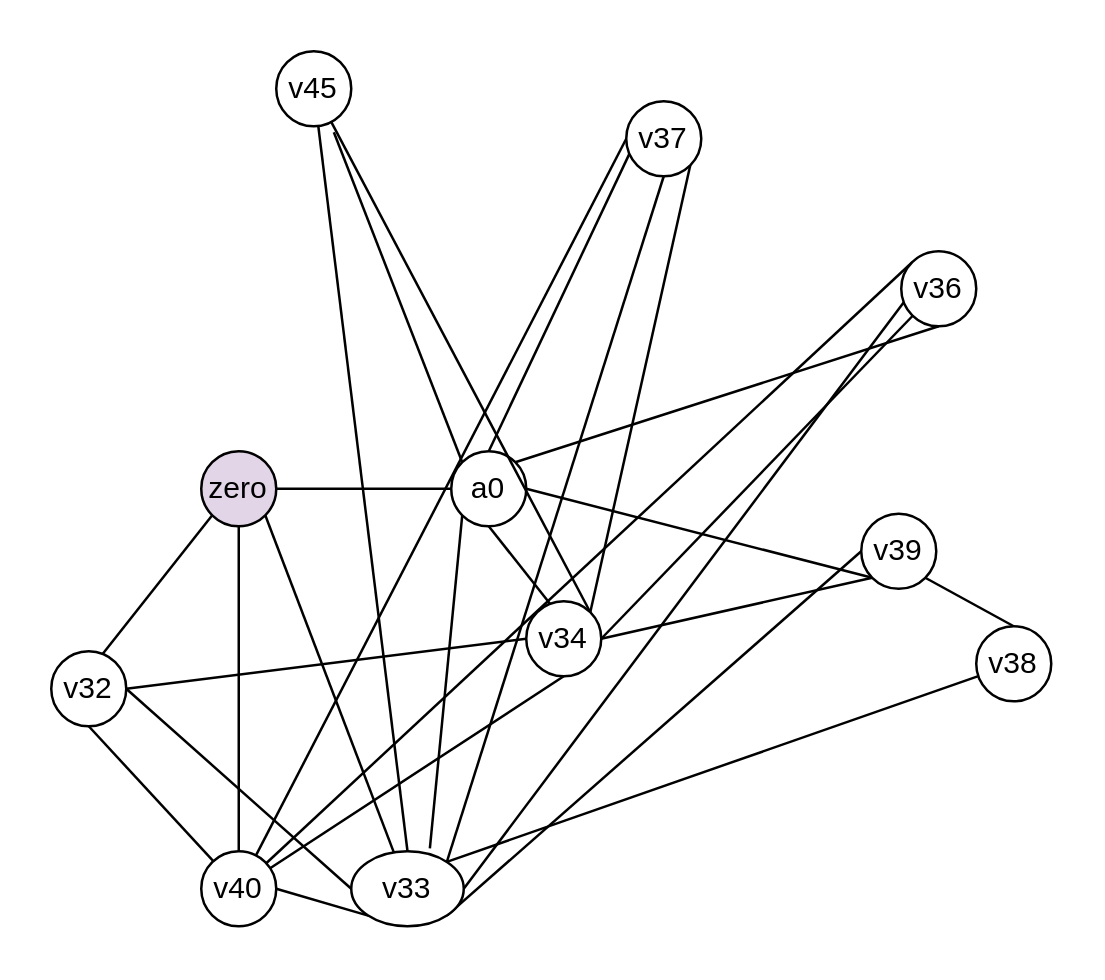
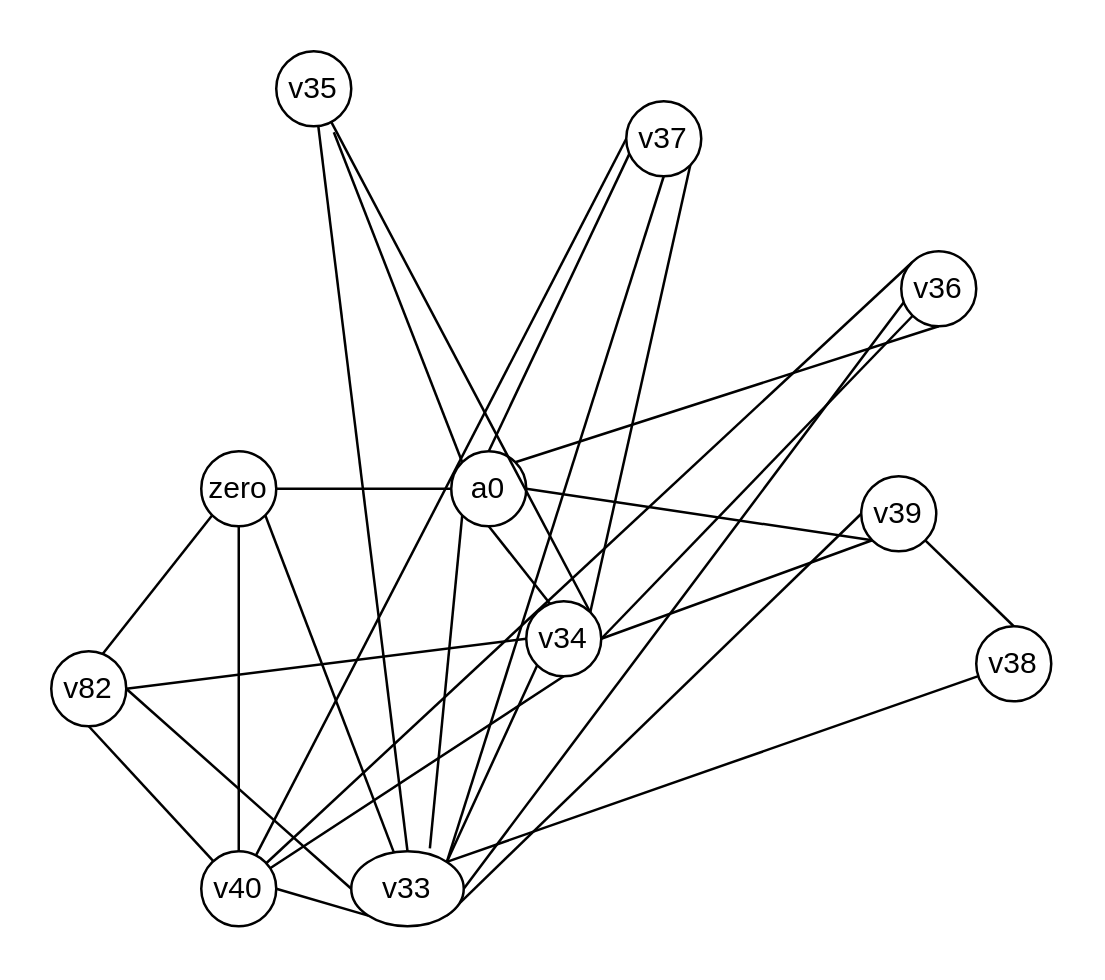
  <mxCell id="0" />
  <mxCell id="1" parent="0" />
  <mxCell id="2" style="edgeStyle=none;rounded=0;orthogonalLoop=1;jettySize=auto;html=1;exitX=0;exitY=1;exitDx=0;exitDy=0;entryX=0.699;entryY=-0.038;entryDx=0;entryDy=0;entryPerimeter=0;endArrow=none;endFill=0;" edge="1" parent="1" source="8" target="32"><mxGeometry relative="1" as="geometry" /></mxCell>
  <mxCell id="3" style="edgeStyle=none;rounded=0;orthogonalLoop=1;jettySize=auto;html=1;exitX=0.5;exitY=1;exitDx=0;exitDy=0;entryX=0.333;entryY=0.054;entryDx=0;entryDy=0;entryPerimeter=0;endArrow=none;endFill=0;" edge="1" parent="1" source="8" target="24"><mxGeometry relative="1" as="geometry" /></mxCell>
  <mxCell id="4" style="edgeStyle=none;rounded=0;orthogonalLoop=1;jettySize=auto;html=1;exitX=0;exitY=0;exitDx=0;exitDy=0;entryX=0.768;entryY=1.079;entryDx=0;entryDy=0;entryPerimeter=0;endArrow=none;endFill=0;" edge="1" parent="1" source="8" target="16"><mxGeometry relative="1" as="geometry" /></mxCell>
  <mxCell id="5" style="edgeStyle=none;rounded=0;orthogonalLoop=1;jettySize=auto;html=1;exitX=1;exitY=0;exitDx=0;exitDy=0;entryX=0.5;entryY=1;entryDx=0;entryDy=0;endArrow=none;endFill=0;" edge="1" parent="1" source="8" target="15"><mxGeometry relative="1" as="geometry" /></mxCell>
  <mxCell id="6" style="edgeStyle=none;rounded=0;orthogonalLoop=1;jettySize=auto;html=1;exitX=1;exitY=0.5;exitDx=0;exitDy=0;entryX=0;entryY=1;entryDx=0;entryDy=0;endArrow=none;endFill=0;" edge="1" parent="1" source="8" target="33"><mxGeometry relative="1" as="geometry" /></mxCell>
  <mxCell id="7" style="edgeStyle=none;rounded=0;orthogonalLoop=1;jettySize=auto;html=1;exitX=0.5;exitY=0;exitDx=0;exitDy=0;entryX=0.051;entryY=0.682;entryDx=0;entryDy=0;entryPerimeter=0;endArrow=none;endFill=0;" edge="1" parent="1" source="8" target="18"><mxGeometry relative="1" as="geometry" /></mxCell>
  <mxCell id="8" value="a0" style="ellipse;whiteSpace=wrap;html=1;aspect=fixed;" vertex="1" parent="1"><mxGeometry x="180" y="180" width="30" height="30" as="geometry" /></mxCell>
  <mxCell id="9" style="rounded=0;orthogonalLoop=1;jettySize=auto;html=1;exitX=1;exitY=0.5;exitDx=0;exitDy=0;entryX=0;entryY=0.5;entryDx=0;entryDy=0;endArrow=none;endFill=0;" edge="1" parent="1" source="13" target="8"><mxGeometry relative="1" as="geometry" /></mxCell>
  <mxCell id="10" style="edgeStyle=none;rounded=0;orthogonalLoop=1;jettySize=auto;html=1;exitX=0;exitY=1;exitDx=0;exitDy=0;entryX=0.685;entryY=0.038;entryDx=0;entryDy=0;entryPerimeter=0;endArrow=none;endFill=0;" edge="1" parent="1" source="13" target="40"><mxGeometry relative="1" as="geometry" /></mxCell>
  <mxCell id="11" style="edgeStyle=none;rounded=0;orthogonalLoop=1;jettySize=auto;html=1;exitX=1;exitY=1;exitDx=0;exitDy=0;endArrow=none;endFill=0;" edge="1" parent="1" source="13" target="32"><mxGeometry relative="1" as="geometry" /></mxCell>
  <mxCell id="12" style="edgeStyle=none;rounded=0;orthogonalLoop=1;jettySize=auto;html=1;exitX=0.5;exitY=1;exitDx=0;exitDy=0;entryX=0.5;entryY=0;entryDx=0;entryDy=0;endArrow=none;endFill=0;" edge="1" parent="1" source="13" target="34"><mxGeometry relative="1" as="geometry" /></mxCell>
- <mxCell id="13" value="zero" style="ellipse;whiteSpace=wrap;html=1;aspect=fixed;fillColor=#e1d5e7;" vertex="1" parent="1"><mxGeometry x="80" y="180" width="30" height="30" as="geometry" /></mxCell>
+ <mxCell id="13" value="zero" style="ellipse;whiteSpace=wrap;html=1;aspect=fixed;" vertex="1" parent="1"><mxGeometry x="80" y="180" width="30" height="30" as="geometry" /></mxCell>
  <mxCell id="14" style="edgeStyle=none;rounded=0;orthogonalLoop=1;jettySize=auto;html=1;exitX=0;exitY=0;exitDx=0;exitDy=0;endArrow=none;endFill=0;" edge="1" parent="1" source="15" target="34"><mxGeometry relative="1" as="geometry" /></mxCell>
  <mxCell id="15" value="v36" style="ellipse;whiteSpace=wrap;html=1;aspect=fixed;" vertex="1" parent="1"><mxGeometry x="360" y="100" width="30" height="30" as="geometry" /></mxCell>
- <mxCell id="16" value="v45" style="ellipse;whiteSpace=wrap;html=1;aspect=fixed;" vertex="1" parent="1"><mxGeometry x="110" y="20" width="30" height="30" as="geometry" /></mxCell>
+ <mxCell id="16" value="v35" style="ellipse;whiteSpace=wrap;html=1;aspect=fixed;" vertex="1" parent="1"><mxGeometry x="110" y="20" width="30" height="30" as="geometry" /></mxCell>
  <mxCell id="17" style="edgeStyle=none;rounded=0;orthogonalLoop=1;jettySize=auto;html=1;exitX=0;exitY=0.5;exitDx=0;exitDy=0;endArrow=none;endFill=0;" edge="1" parent="1" source="18" target="34"><mxGeometry relative="1" as="geometry" /></mxCell>
  <mxCell id="18" value="v37" style="ellipse;whiteSpace=wrap;html=1;aspect=fixed;" vertex="1" parent="1"><mxGeometry x="250" y="40" width="30" height="30" as="geometry" /></mxCell>
  <mxCell id="19" style="edgeStyle=none;rounded=0;orthogonalLoop=1;jettySize=auto;html=1;exitX=1;exitY=0;exitDx=0;exitDy=0;endArrow=none;endFill=0;" edge="1" parent="1" source="24" target="16"><mxGeometry relative="1" as="geometry" /></mxCell>
  <mxCell id="20" style="edgeStyle=none;rounded=0;orthogonalLoop=1;jettySize=auto;html=1;exitX=1;exitY=0.5;exitDx=0;exitDy=0;endArrow=none;endFill=0;" edge="1" parent="1" source="24" target="15"><mxGeometry relative="1" as="geometry" /></mxCell>
  <mxCell id="21" style="edgeStyle=none;rounded=0;orthogonalLoop=1;jettySize=auto;html=1;exitX=1;exitY=0;exitDx=0;exitDy=0;entryX=1;entryY=1;entryDx=0;entryDy=0;endArrow=none;endFill=0;" edge="1" parent="1" source="24" target="18"><mxGeometry relative="1" as="geometry" /></mxCell>
  <mxCell id="22" style="edgeStyle=none;rounded=0;orthogonalLoop=1;jettySize=auto;html=1;exitX=1;exitY=0.5;exitDx=0;exitDy=0;entryX=0;entryY=1;entryDx=0;entryDy=0;endArrow=none;endFill=0;" edge="1" parent="1" source="24" target="33"><mxGeometry relative="1" as="geometry" /></mxCell>
  <mxCell id="23" style="edgeStyle=none;rounded=0;orthogonalLoop=1;jettySize=auto;html=1;exitX=0.5;exitY=1;exitDx=0;exitDy=0;endArrow=none;endFill=0;" edge="1" parent="1" source="24" target="34"><mxGeometry relative="1" as="geometry" /></mxCell>
  <mxCell id="24" value="v34" style="ellipse;whiteSpace=wrap;html=1;aspect=fixed;" vertex="1" parent="1"><mxGeometry x="210" y="240" width="30" height="30" as="geometry" /></mxCell>
+ <mxCell id="25" style="edgeStyle=none;rounded=0;orthogonalLoop=1;jettySize=auto;html=1;exitX=1;exitY=0;exitDx=0;exitDy=0;entryX=0;entryY=1;entryDx=0;entryDy=0;endArrow=none;endFill=0;" edge="1" parent="1" source="32" target="24"><mxGeometry relative="1" as="geometry" /></mxCell>
  <mxCell id="26" style="edgeStyle=none;rounded=0;orthogonalLoop=1;jettySize=auto;html=1;exitX=0.5;exitY=0;exitDx=0;exitDy=0;endArrow=none;endFill=0;" edge="1" parent="1" source="32" target="16"><mxGeometry relative="1" as="geometry" /></mxCell>
  <mxCell id="27" style="edgeStyle=none;rounded=0;orthogonalLoop=1;jettySize=auto;html=1;exitX=1;exitY=0.5;exitDx=0;exitDy=0;entryX=0.034;entryY=0.679;entryDx=0;entryDy=0;entryPerimeter=0;endArrow=none;endFill=0;" edge="1" parent="1" source="32" target="15"><mxGeometry relative="1" as="geometry" /></mxCell>
  <mxCell id="28" style="edgeStyle=none;rounded=0;orthogonalLoop=1;jettySize=auto;html=1;exitX=1;exitY=0;exitDx=0;exitDy=0;entryX=0.5;entryY=1;entryDx=0;entryDy=0;endArrow=none;endFill=0;" edge="1" parent="1" source="32" target="18"><mxGeometry relative="1" as="geometry" /></mxCell>
  <mxCell id="29" style="edgeStyle=none;rounded=0;orthogonalLoop=1;jettySize=auto;html=1;exitX=1;exitY=1;exitDx=0;exitDy=0;entryX=0;entryY=0.5;entryDx=0;entryDy=0;endArrow=none;endFill=0;" edge="1" parent="1" source="32" target="33"><mxGeometry relative="1" as="geometry" /></mxCell>
  <mxCell id="30" style="edgeStyle=none;rounded=0;orthogonalLoop=1;jettySize=auto;html=1;exitX=1;exitY=0;exitDx=0;exitDy=0;endArrow=none;endFill=0;" edge="1" parent="1" source="32" target="36"><mxGeometry relative="1" as="geometry" /></mxCell>
  <mxCell id="31" style="edgeStyle=none;rounded=0;orthogonalLoop=1;jettySize=auto;html=1;exitX=0;exitY=1;exitDx=0;exitDy=0;entryX=1;entryY=0.5;entryDx=0;entryDy=0;endArrow=none;endFill=0;" edge="1" parent="1" source="32" target="34"><mxGeometry relative="1" as="geometry" /></mxCell>
  <mxCell id="32" value="v33" style="ellipse;whiteSpace=wrap;html=1;aspect=fixed;" vertex="1" parent="1"><mxGeometry x="140" y="340" width="45" height="30" as="geometry" /></mxCell>
- <mxCell id="33" value="v39" style="ellipse;whiteSpace=wrap;html=1;aspect=fixed;" vertex="1" parent="1"><mxGeometry x="344" y="205" width="30" height="30" as="geometry" /></mxCell>
+ <mxCell id="33" value="v39" style="ellipse;whiteSpace=wrap;html=1;aspect=fixed;" vertex="1" parent="1"><mxGeometry x="344" y="190" width="30" height="30" as="geometry" /></mxCell>
  <mxCell id="34" value="v40" style="ellipse;whiteSpace=wrap;html=1;aspect=fixed;" vertex="1" parent="1"><mxGeometry x="80" y="340" width="30" height="30" as="geometry" /></mxCell>
  <mxCell id="35" style="edgeStyle=none;rounded=0;orthogonalLoop=1;jettySize=auto;html=1;exitX=0.5;exitY=0;exitDx=0;exitDy=0;entryX=1;entryY=1;entryDx=0;entryDy=0;endArrow=none;endFill=0;" edge="1" parent="1" source="36" target="33"><mxGeometry relative="1" as="geometry" /></mxCell>
  <mxCell id="36" value="v38" style="ellipse;whiteSpace=wrap;html=1;aspect=fixed;" vertex="1" parent="1"><mxGeometry x="390" y="250" width="30" height="30" as="geometry" /></mxCell>
  <mxCell id="37" style="edgeStyle=none;rounded=0;orthogonalLoop=1;jettySize=auto;html=1;exitX=1;exitY=0.5;exitDx=0;exitDy=0;entryX=0;entryY=0.5;entryDx=0;entryDy=0;endArrow=none;endFill=0;" edge="1" parent="1" source="40" target="32"><mxGeometry relative="1" as="geometry" /></mxCell>
  <mxCell id="38" style="edgeStyle=none;rounded=0;orthogonalLoop=1;jettySize=auto;html=1;exitX=1;exitY=0.5;exitDx=0;exitDy=0;entryX=0;entryY=0.5;entryDx=0;entryDy=0;endArrow=none;endFill=0;" edge="1" parent="1" source="40" target="24"><mxGeometry relative="1" as="geometry" /></mxCell>
  <mxCell id="39" style="edgeStyle=none;rounded=0;orthogonalLoop=1;jettySize=auto;html=1;exitX=0.5;exitY=1;exitDx=0;exitDy=0;endArrow=none;endFill=0;" edge="1" parent="1" source="40" target="34"><mxGeometry relative="1" as="geometry" /></mxCell>
- <mxCell id="40" value="v32" style="ellipse;whiteSpace=wrap;html=1;aspect=fixed;" vertex="1" parent="1"><mxGeometry x="20" y="260" width="30" height="30" as="geometry" /></mxCell>
+ <mxCell id="40" value="v82" style="ellipse;whiteSpace=wrap;html=1;aspect=fixed;" vertex="1" parent="1"><mxGeometry x="20" y="260" width="30" height="30" as="geometry" /></mxCell>
